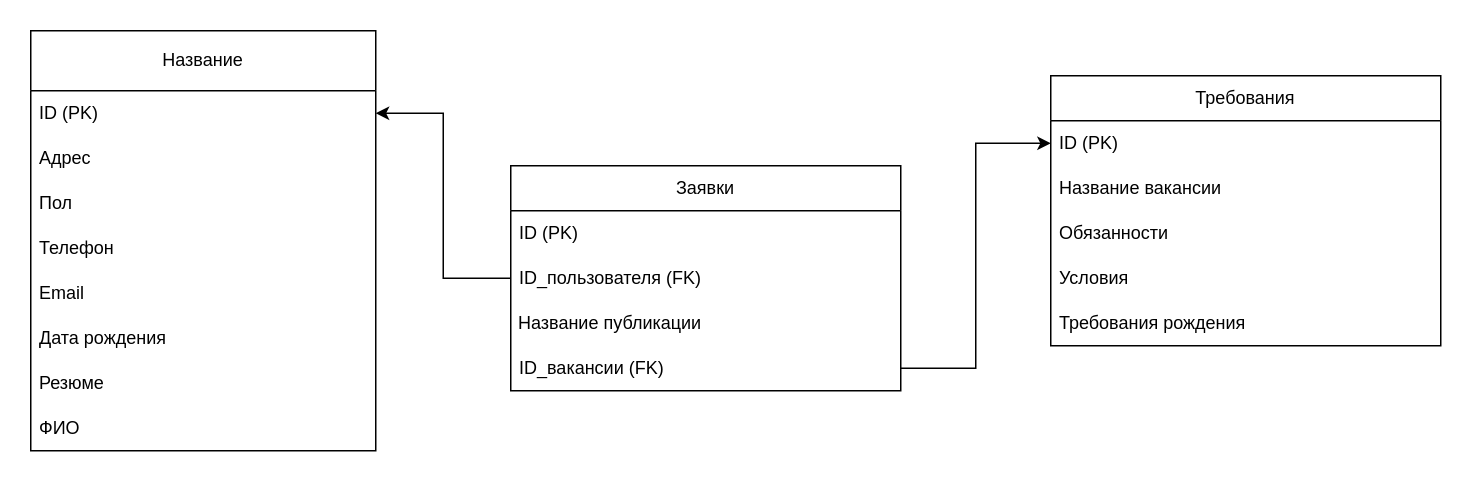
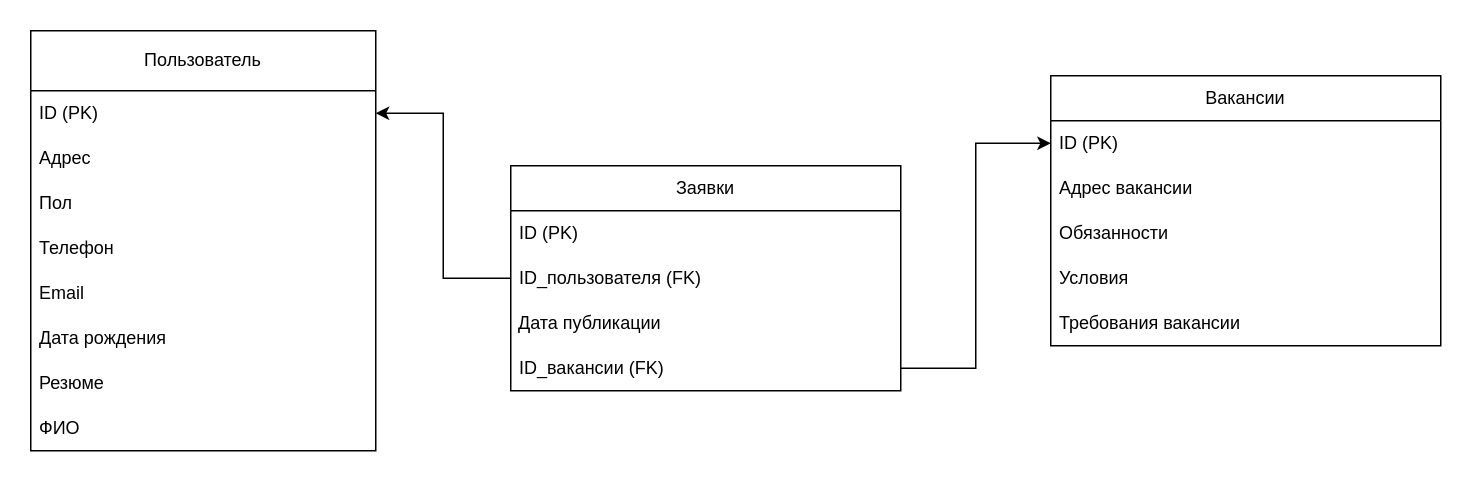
  <mxCell id="0" />
  <mxCell id="1" parent="0" />
- <mxCell id="2" value="Название" style="swimlane;fontStyle=0;childLayout=stackLayout;horizontal=1;startSize=40;horizontalStack=0;resizeParent=1;resizeParentMax=0;resizeLast=0;collapsible=1;marginBottom=0;whiteSpace=wrap;html=1;" vertex="1" parent="1"><mxGeometry x="20" y="20" width="230" height="280" as="geometry"><mxRectangle x="160" y="140" width="120" height="40" as="alternateBounds" /></mxGeometry></mxCell>
+ <mxCell id="2" value="Пользователь" style="swimlane;fontStyle=0;childLayout=stackLayout;horizontal=1;startSize=40;horizontalStack=0;resizeParent=1;resizeParentMax=0;resizeLast=0;collapsible=1;marginBottom=0;whiteSpace=wrap;html=1;" vertex="1" parent="1"><mxGeometry x="20" y="20" width="230" height="280" as="geometry"><mxRectangle x="160" y="140" width="120" height="40" as="alternateBounds" /></mxGeometry></mxCell>
  <mxCell id="3" value="ID (PK)" style="text;strokeColor=none;fillColor=none;align=left;verticalAlign=middle;spacingLeft=4;spacingRight=4;overflow=hidden;points=[[0,0.5],[1,0.5]];portConstraint=eastwest;rotatable=0;whiteSpace=wrap;html=1;" vertex="1" parent="2"><mxGeometry y="40" width="230" height="30" as="geometry" /></mxCell>
  <mxCell id="4" value="Адрес" style="text;strokeColor=none;fillColor=none;align=left;verticalAlign=middle;spacingLeft=4;spacingRight=4;overflow=hidden;points=[[0,0.5],[1,0.5]];portConstraint=eastwest;rotatable=0;whiteSpace=wrap;html=1;" vertex="1" parent="2"><mxGeometry y="70" width="230" height="30" as="geometry" /></mxCell>
  <mxCell id="5" value="Пол" style="text;strokeColor=none;fillColor=none;align=left;verticalAlign=middle;spacingLeft=4;spacingRight=4;overflow=hidden;points=[[0,0.5],[1,0.5]];portConstraint=eastwest;rotatable=0;whiteSpace=wrap;html=1;" vertex="1" parent="2"><mxGeometry y="100" width="230" height="30" as="geometry" /></mxCell>
  <mxCell id="6" value="Телефон" style="text;strokeColor=none;fillColor=none;align=left;verticalAlign=middle;spacingLeft=4;spacingRight=4;overflow=hidden;points=[[0,0.5],[1,0.5]];portConstraint=eastwest;rotatable=0;whiteSpace=wrap;html=1;" vertex="1" parent="2"><mxGeometry y="130" width="230" height="30" as="geometry" /></mxCell>
  <mxCell id="7" value="Email" style="text;strokeColor=none;fillColor=none;align=left;verticalAlign=middle;spacingLeft=4;spacingRight=4;overflow=hidden;points=[[0,0.5],[1,0.5]];portConstraint=eastwest;rotatable=0;whiteSpace=wrap;html=1;" vertex="1" parent="2"><mxGeometry y="160" width="230" height="30" as="geometry" /></mxCell>
  <mxCell id="8" value="Дата рождения" style="text;strokeColor=none;fillColor=none;align=left;verticalAlign=middle;spacingLeft=4;spacingRight=4;overflow=hidden;points=[[0,0.5],[1,0.5]];portConstraint=eastwest;rotatable=0;whiteSpace=wrap;html=1;" vertex="1" parent="2"><mxGeometry y="190" width="230" height="30" as="geometry" /></mxCell>
  <mxCell id="9" value="Резюме" style="text;strokeColor=none;fillColor=none;align=left;verticalAlign=middle;spacingLeft=4;spacingRight=4;overflow=hidden;points=[[0,0.5],[1,0.5]];portConstraint=eastwest;rotatable=0;whiteSpace=wrap;html=1;" vertex="1" parent="2"><mxGeometry y="220" width="230" height="30" as="geometry" /></mxCell>
  <mxCell id="10" value="ФИО" style="text;strokeColor=none;fillColor=none;align=left;verticalAlign=middle;spacingLeft=4;spacingRight=4;overflow=hidden;points=[[0,0.5],[1,0.5]];portConstraint=eastwest;rotatable=0;whiteSpace=wrap;html=1;" vertex="1" parent="2"><mxGeometry y="250" width="230" height="30" as="geometry" /></mxCell>
- <mxCell id="11" value="Требования" style="swimlane;fontStyle=0;childLayout=stackLayout;horizontal=1;startSize=30;horizontalStack=0;resizeParent=1;resizeParentMax=0;resizeLast=0;collapsible=1;marginBottom=0;whiteSpace=wrap;html=1;" vertex="1" parent="1"><mxGeometry x="700" y="50" width="260" height="180" as="geometry" /></mxCell>
+ <mxCell id="11" value="Вакансии" style="swimlane;fontStyle=0;childLayout=stackLayout;horizontal=1;startSize=30;horizontalStack=0;resizeParent=1;resizeParentMax=0;resizeLast=0;collapsible=1;marginBottom=0;whiteSpace=wrap;html=1;" vertex="1" parent="1"><mxGeometry x="700" y="50" width="260" height="180" as="geometry" /></mxCell>
  <mxCell id="12" value="ID (PK)" style="text;strokeColor=none;fillColor=none;align=left;verticalAlign=middle;spacingLeft=4;spacingRight=4;overflow=hidden;points=[[0,0.5],[1,0.5]];portConstraint=eastwest;rotatable=0;whiteSpace=wrap;html=1;" vertex="1" parent="11"><mxGeometry y="30" width="260" height="30" as="geometry" /></mxCell>
- <mxCell id="13" value="Название вакансии" style="text;strokeColor=none;fillColor=none;align=left;verticalAlign=middle;spacingLeft=4;spacingRight=4;overflow=hidden;points=[[0,0.5],[1,0.5]];portConstraint=eastwest;rotatable=0;whiteSpace=wrap;html=1;" vertex="1" parent="11"><mxGeometry y="60" width="260" height="30" as="geometry" /></mxCell>
+ <mxCell id="13" value="Адрес вакансии" style="text;strokeColor=none;fillColor=none;align=left;verticalAlign=middle;spacingLeft=4;spacingRight=4;overflow=hidden;points=[[0,0.5],[1,0.5]];portConstraint=eastwest;rotatable=0;whiteSpace=wrap;html=1;" vertex="1" parent="11"><mxGeometry y="60" width="260" height="30" as="geometry" /></mxCell>
  <mxCell id="14" value="Обязанности" style="text;strokeColor=none;fillColor=none;align=left;verticalAlign=middle;spacingLeft=4;spacingRight=4;overflow=hidden;points=[[0,0.5],[1,0.5]];portConstraint=eastwest;rotatable=0;whiteSpace=wrap;html=1;" vertex="1" parent="11"><mxGeometry y="90" width="260" height="30" as="geometry" /></mxCell>
  <mxCell id="15" value="Условия" style="text;strokeColor=none;fillColor=none;align=left;verticalAlign=middle;spacingLeft=4;spacingRight=4;overflow=hidden;points=[[0,0.5],[1,0.5]];portConstraint=eastwest;rotatable=0;whiteSpace=wrap;html=1;" vertex="1" parent="11"><mxGeometry y="120" width="260" height="30" as="geometry" /></mxCell>
- <mxCell id="16" value="Требования рождения" style="text;strokeColor=none;fillColor=none;align=left;verticalAlign=middle;spacingLeft=4;spacingRight=4;overflow=hidden;points=[[0,0.5],[1,0.5]];portConstraint=eastwest;rotatable=0;whiteSpace=wrap;html=1;" vertex="1" parent="11"><mxGeometry y="150" width="260" height="30" as="geometry" /></mxCell>
+ <mxCell id="16" value="Требования вакансии" style="text;strokeColor=none;fillColor=none;align=left;verticalAlign=middle;spacingLeft=4;spacingRight=4;overflow=hidden;points=[[0,0.5],[1,0.5]];portConstraint=eastwest;rotatable=0;whiteSpace=wrap;html=1;" vertex="1" parent="11"><mxGeometry y="150" width="260" height="30" as="geometry" /></mxCell>
  <mxCell id="17" value="Заявки" style="swimlane;fontStyle=0;childLayout=stackLayout;horizontal=1;startSize=30;horizontalStack=0;resizeParent=1;resizeParentMax=0;resizeLast=0;collapsible=1;marginBottom=0;whiteSpace=wrap;html=1;" vertex="1" parent="1"><mxGeometry x="340" y="110" width="260" height="150" as="geometry" /></mxCell>
  <mxCell id="18" value="ID (PK)" style="text;strokeColor=none;fillColor=none;align=left;verticalAlign=middle;spacingLeft=4;spacingRight=4;overflow=hidden;points=[[0,0.5],[1,0.5]];portConstraint=eastwest;rotatable=0;whiteSpace=wrap;html=1;" vertex="1" parent="17"><mxGeometry y="30" width="260" height="30" as="geometry" /></mxCell>
  <mxCell id="19" value="ID_пользователя (FK)" style="text;strokeColor=none;fillColor=none;align=left;verticalAlign=middle;spacingLeft=4;spacingRight=4;overflow=hidden;points=[[0,0.5],[1,0.5]];portConstraint=eastwest;rotatable=0;whiteSpace=wrap;html=1;" vertex="1" parent="17"><mxGeometry y="60" width="260" height="30" as="geometry" /></mxCell>
- <mxCell id="20" value="&amp;nbsp;Название публикации" style="text;html=1;align=left;verticalAlign=middle;resizable=0;points=[];autosize=1;strokeColor=none;fillColor=none;" vertex="1" parent="17"><mxGeometry y="90" width="260" height="30" as="geometry" /></mxCell>
+ <mxCell id="20" value="&amp;nbsp;Дата публикации" style="text;html=1;align=left;verticalAlign=middle;resizable=0;points=[];autosize=1;strokeColor=none;fillColor=none;" vertex="1" parent="17"><mxGeometry y="90" width="260" height="30" as="geometry" /></mxCell>
  <mxCell id="21" value="ID_вакансии (FK)" style="text;strokeColor=none;fillColor=none;align=left;verticalAlign=middle;spacingLeft=4;spacingRight=4;overflow=hidden;points=[[0,0.5],[1,0.5]];portConstraint=eastwest;rotatable=0;whiteSpace=wrap;html=1;" vertex="1" parent="17"><mxGeometry y="120" width="260" height="30" as="geometry" /></mxCell>
  <mxCell id="22" style="edgeStyle=orthogonalEdgeStyle;rounded=0;orthogonalLoop=1;jettySize=auto;html=1;" edge="1" parent="1" source="19" target="3"><mxGeometry relative="1" as="geometry" /></mxCell>
  <mxCell id="23" style="edgeStyle=orthogonalEdgeStyle;rounded=0;orthogonalLoop=1;jettySize=auto;html=1;" edge="1" parent="1" source="21" target="12"><mxGeometry relative="1" as="geometry" /></mxCell>
